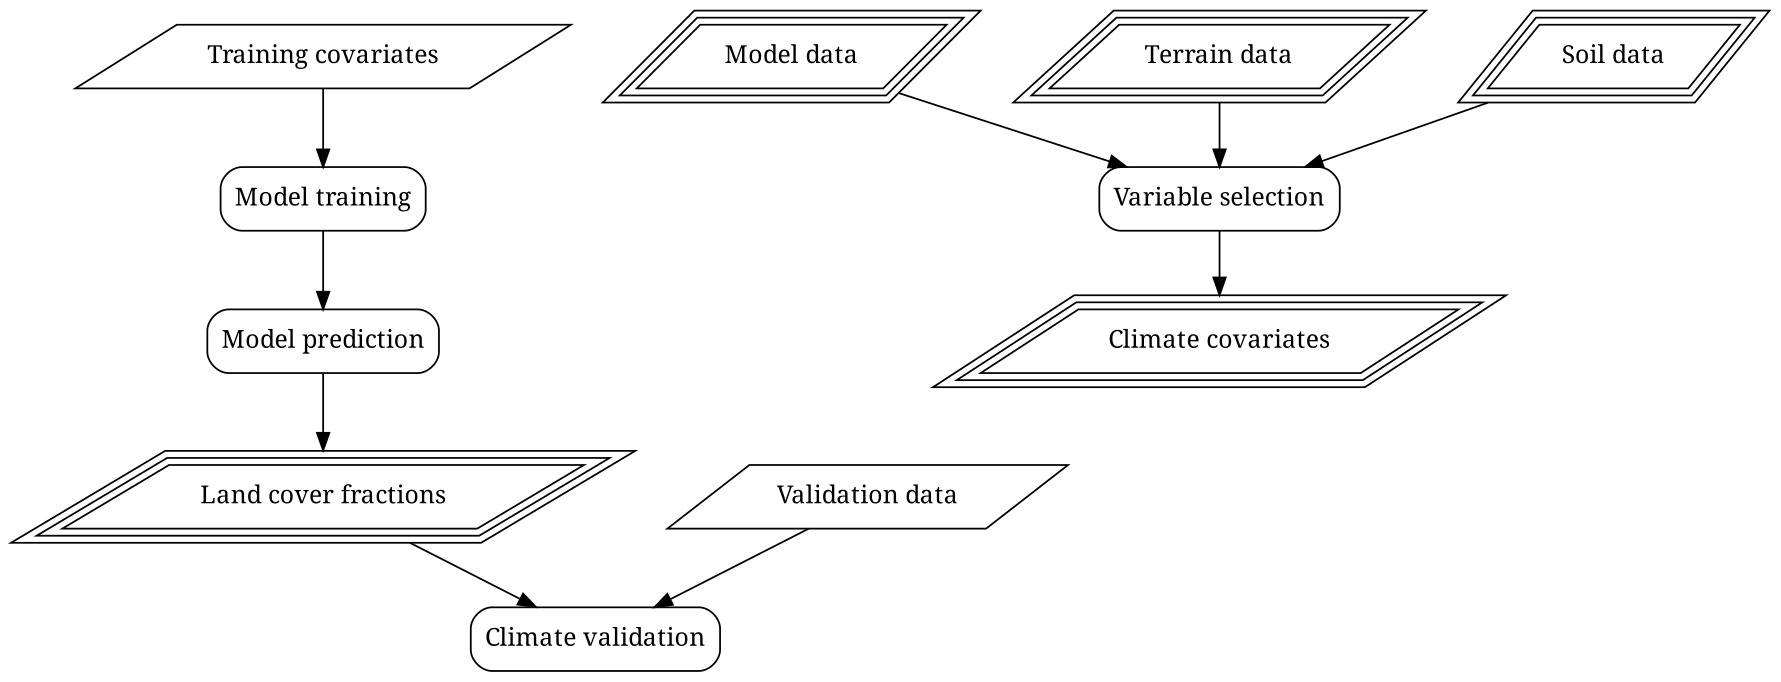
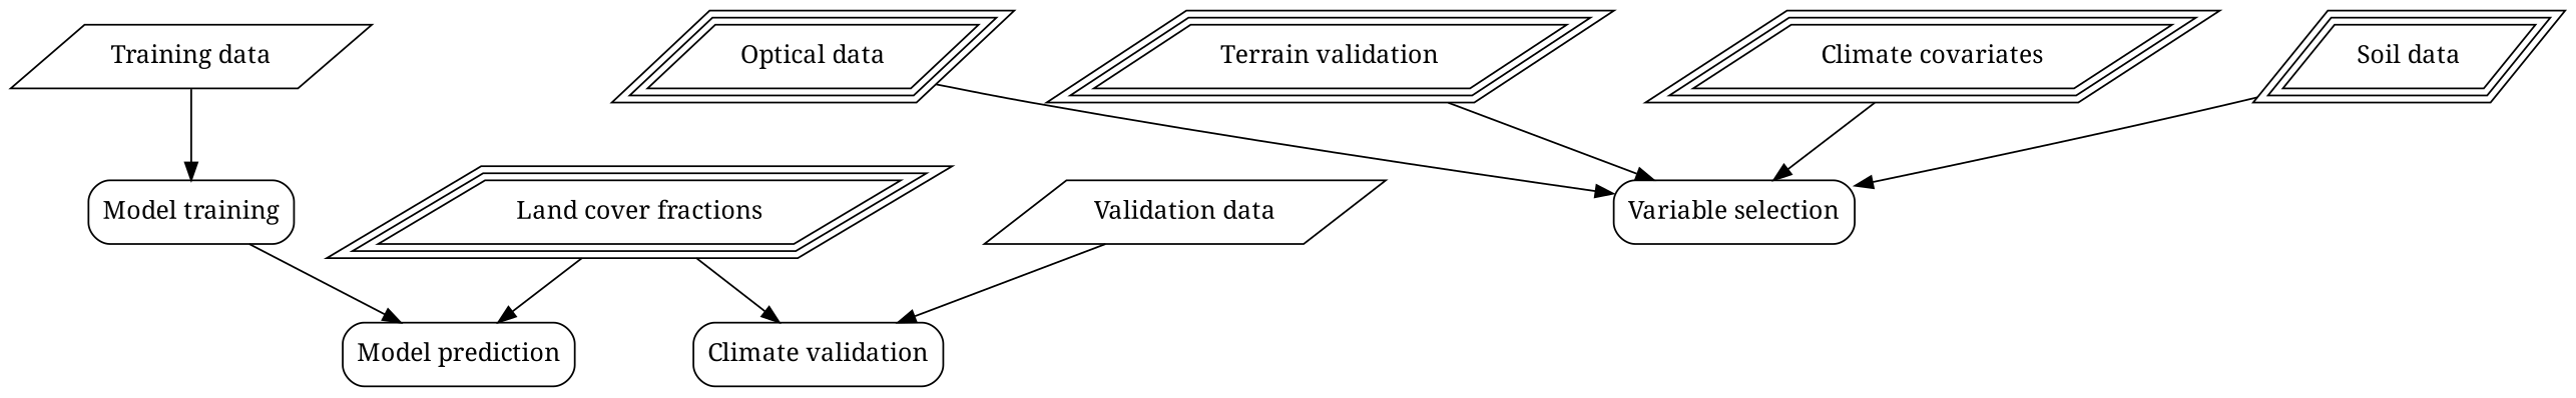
  digraph {
    fontname="Noto Serif"
    node [fontname="Noto Serif" shape=parallelogram peripheries=3]
    edge [fontname="Noto Serif"]
-   n1 [label="Training covariates" peripheries=""]
+   n1 [label="Training data" peripheries=""]
    "Model training" [shape=Mrecord]
    "Model prediction" [shape=Mrecord]
    n4 [label="Validation data" peripheries=""]
    n5 [label="Climate validation" shape=Mrecord]
    "Variable selection" [shape=Mrecord]
-   "Optical data" [label="Model data"]
-   "Terrain data"
+   "Optical data"
+   "Terrain data" [label="Terrain validation"]
    n9 [label="Climate covariates"]
    "Soil data"
    n11 [label="Land cover fractions"]
    n1 -> "Model training"
    "Model training" -> "Model prediction"
-   "Model prediction" -> n11
+   n11 -> "Model prediction"
    n4 -> n5
    "Optical data" -> "Variable selection"
    "Terrain data" -> "Variable selection"
-   "Variable selection" -> n9
+   n9 -> "Variable selection"
    "Soil data" -> "Variable selection"
    n11 -> n5
  }
